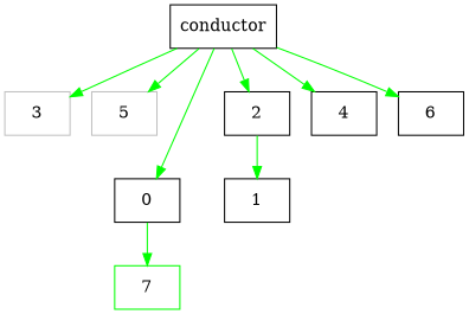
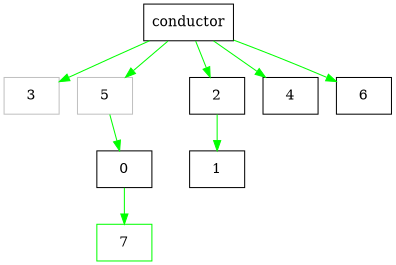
  digraph {
    node [shape=polygon sides=4]
    edge [color=green]
    7 [color=green]
    3 [color=grey]
    5 [color=grey]
    conductor
    0
    2
    4
    6
    1
    conductor -> 3
    conductor -> 5
-   conductor -> 0
+   5 -> 0
    conductor -> 2
    conductor -> 4
    conductor -> 6
    0 -> 7
    2 -> 1
  }
